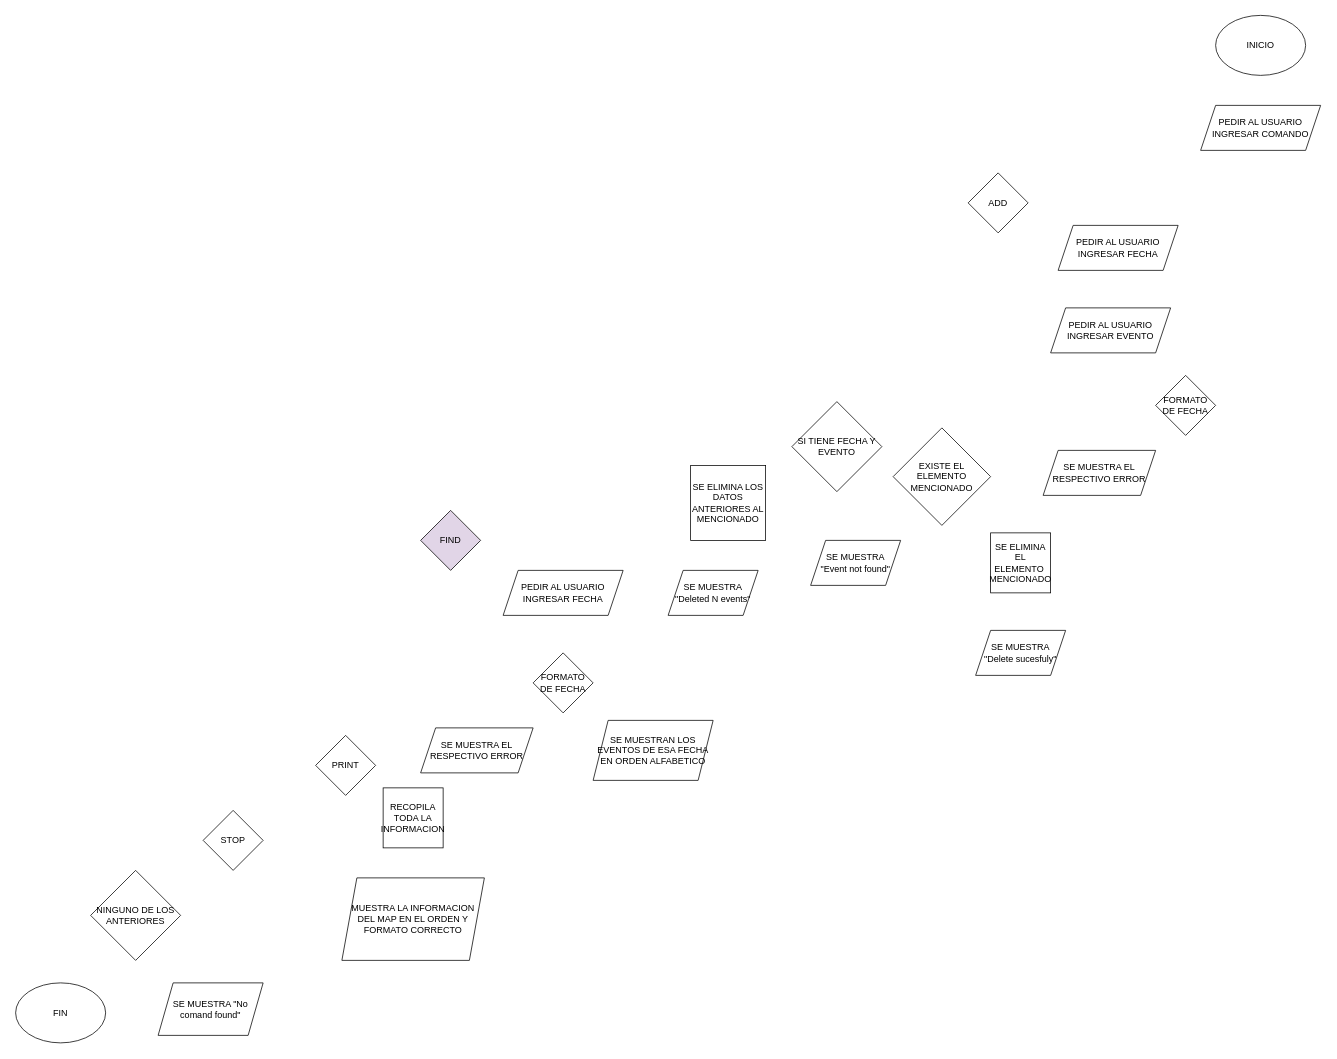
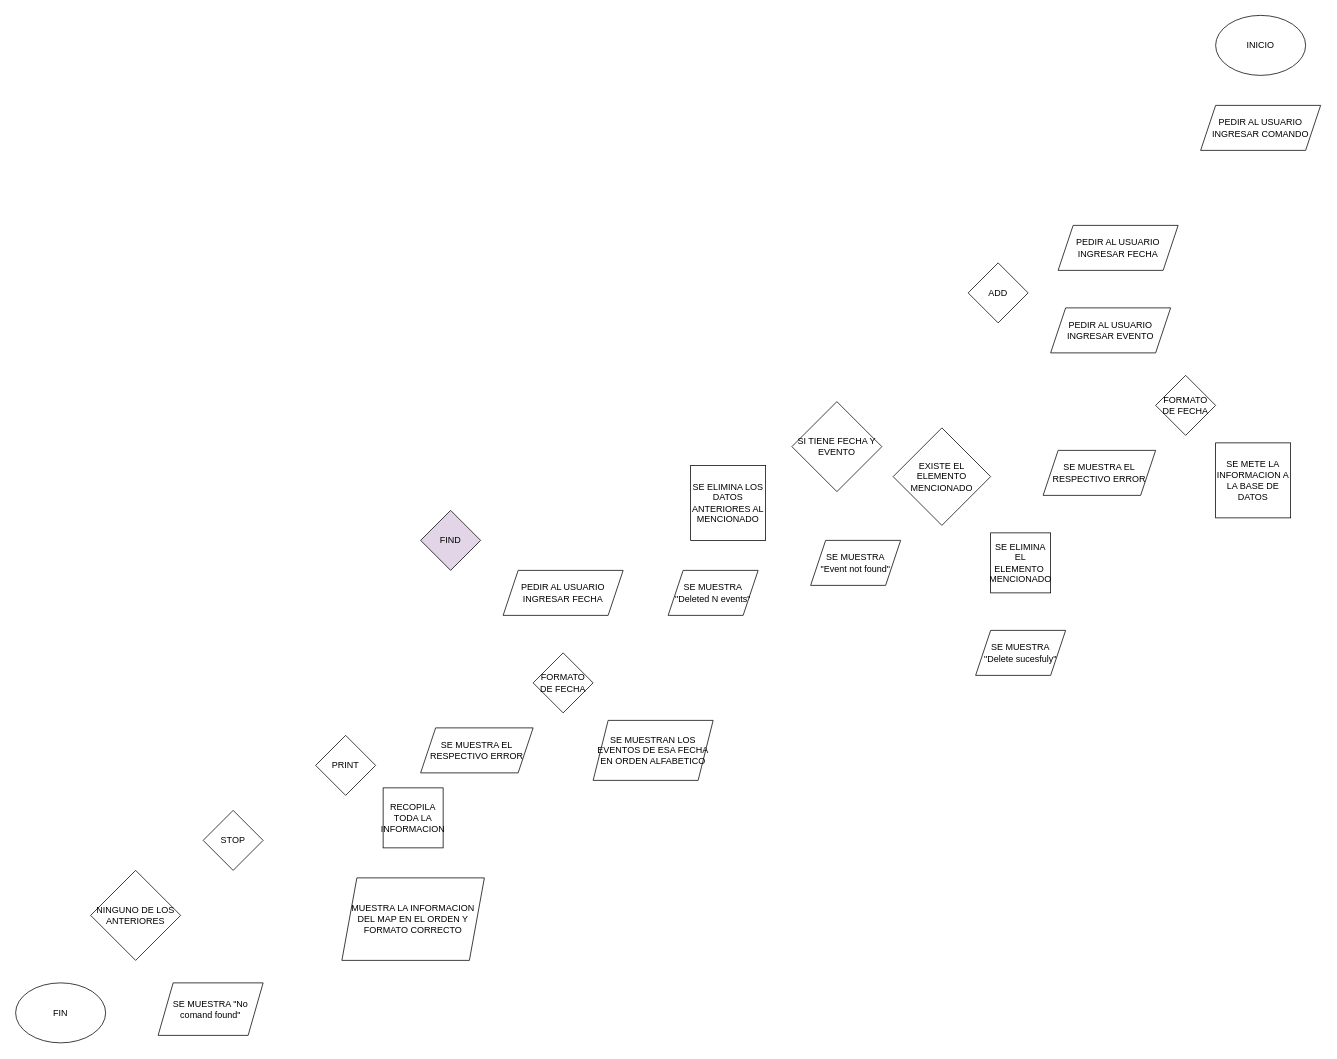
  <mxCell id="0" />
  <mxCell id="1" parent="0" />
  <mxCell id="2" value="INICIO" style="ellipse;whiteSpace=wrap;html=1;" vertex="1" parent="1"><mxGeometry x="1620" y="20" width="120" height="80" as="geometry" /></mxCell>
  <mxCell id="3" value="FIN" style="ellipse;whiteSpace=wrap;html=1;" vertex="1" parent="1"><mxGeometry x="20" y="1310" width="120" height="80" as="geometry" /></mxCell>
  <mxCell id="4" value="PEDIR AL USUARIO INGRESAR COMANDO" style="shape=parallelogram;perimeter=parallelogramPerimeter;whiteSpace=wrap;html=1;fixedSize=1;" vertex="1" parent="1"><mxGeometry x="1600" y="140" width="160" height="60" as="geometry" /></mxCell>
- <mxCell id="5" value="ADD" style="rhombus;whiteSpace=wrap;html=1;" vertex="1" parent="1"><mxGeometry x="1290" y="230" width="80" height="80" as="geometry" /></mxCell>
+ <mxCell id="5" value="ADD" style="rhombus;whiteSpace=wrap;html=1;" vertex="1" parent="1"><mxGeometry x="1290" y="350" width="80" height="80" as="geometry" /></mxCell>
  <mxCell id="6" value="FIND" style="rhombus;whiteSpace=wrap;html=1;fillColor=#e1d5e7;" vertex="1" parent="1"><mxGeometry x="560" y="680" width="80" height="80" as="geometry" /></mxCell>
  <mxCell id="7" value="PRINT" style="rhombus;whiteSpace=wrap;html=1;" vertex="1" parent="1"><mxGeometry x="420" y="980" width="80" height="80" as="geometry" /></mxCell>
  <mxCell id="8" value="STOP" style="rhombus;whiteSpace=wrap;html=1;" vertex="1" parent="1"><mxGeometry x="270" y="1080" width="80" height="80" as="geometry" /></mxCell>
  <mxCell id="9" value="NINGUNO DE LOS ANTERIORES" style="rhombus;whiteSpace=wrap;html=1;" vertex="1" parent="1"><mxGeometry x="120" y="1160" width="120" height="120" as="geometry" /></mxCell>
  <mxCell id="10" value="FORMATO DE FECHA" style="rhombus;whiteSpace=wrap;html=1;" vertex="1" parent="1"><mxGeometry x="1540" y="500" width="80" height="80" as="geometry" /></mxCell>
  <mxCell id="11" value="PEDIR AL USUARIO INGRESAR FECHA" style="shape=parallelogram;perimeter=parallelogramPerimeter;whiteSpace=wrap;html=1;fixedSize=1;" vertex="1" parent="1"><mxGeometry x="1410" y="300" width="160" height="60" as="geometry" /></mxCell>
  <mxCell id="12" value="PEDIR AL USUARIO INGRESAR EVENTO" style="shape=parallelogram;perimeter=parallelogramPerimeter;whiteSpace=wrap;html=1;fixedSize=1;" vertex="1" parent="1"><mxGeometry x="1400" y="410" width="160" height="60" as="geometry" /></mxCell>
+ <mxCell id="13" value="SE METE LA INFORMACION A LA BASE DE DATOS" style="whiteSpace=wrap;html=1;aspect=fixed;" vertex="1" parent="1"><mxGeometry x="1620" y="590" width="100" height="100" as="geometry" /></mxCell>
  <mxCell id="14" value="SE MUESTRA EL RESPECTIVO ERROR" style="shape=parallelogram;perimeter=parallelogramPerimeter;whiteSpace=wrap;html=1;fixedSize=1;" vertex="1" parent="1"><mxGeometry x="1390" y="600" width="150" height="60" as="geometry" /></mxCell>
  <mxCell id="15" value="SI TIENE FECHA Y EVENTO" style="rhombus;whiteSpace=wrap;html=1;" vertex="1" parent="1"><mxGeometry x="1055" y="535" width="120" height="120" as="geometry" /></mxCell>
  <mxCell id="16" value="SE ELIMINA EL ELEMENTO&amp;nbsp; MENCIONADO" style="whiteSpace=wrap;html=1;aspect=fixed;" vertex="1" parent="1"><mxGeometry x="1320" y="710" width="80" height="80" as="geometry" /></mxCell>
  <mxCell id="17" value="SE ELIMINA LOS DATOS ANTERIORES AL MENCIONADO" style="whiteSpace=wrap;html=1;aspect=fixed;" vertex="1" parent="1"><mxGeometry x="920" y="620" width="100" height="100" as="geometry" /></mxCell>
  <mxCell id="18" value="SE MUESTRA &quot;Deleted N events&quot;" style="shape=parallelogram;perimeter=parallelogramPerimeter;whiteSpace=wrap;html=1;fixedSize=1;" vertex="1" parent="1"><mxGeometry x="890" y="760" width="120" height="60" as="geometry" /></mxCell>
  <mxCell id="19" value="SE MUESTRA&lt;br&gt;&quot;Delete sucesfuly&quot;" style="shape=parallelogram;perimeter=parallelogramPerimeter;whiteSpace=wrap;html=1;fixedSize=1;" vertex="1" parent="1"><mxGeometry x="1300" y="840" width="120" height="60" as="geometry" /></mxCell>
  <mxCell id="20" value="EXISTE EL ELEMENTO MENCIONADO" style="rhombus;whiteSpace=wrap;html=1;" vertex="1" parent="1"><mxGeometry x="1190" y="570" width="130" height="130" as="geometry" /></mxCell>
  <mxCell id="21" value="SE MUESTRA&lt;br&gt;&quot;Event not found&quot;" style="shape=parallelogram;perimeter=parallelogramPerimeter;whiteSpace=wrap;html=1;fixedSize=1;" vertex="1" parent="1"><mxGeometry x="1080" y="720" width="120" height="60" as="geometry" /></mxCell>
  <mxCell id="22" value="PEDIR AL USUARIO INGRESAR FECHA" style="shape=parallelogram;perimeter=parallelogramPerimeter;whiteSpace=wrap;html=1;fixedSize=1;" vertex="1" parent="1"><mxGeometry x="670" y="760" width="160" height="60" as="geometry" /></mxCell>
  <mxCell id="23" value="FORMATO DE FECHA" style="rhombus;whiteSpace=wrap;html=1;" vertex="1" parent="1"><mxGeometry x="710" y="870" width="80" height="80" as="geometry" /></mxCell>
  <mxCell id="24" value="SE MUESTRA EL RESPECTIVO ERROR" style="shape=parallelogram;perimeter=parallelogramPerimeter;whiteSpace=wrap;html=1;fixedSize=1;" vertex="1" parent="1"><mxGeometry x="560" y="970" width="150" height="60" as="geometry" /></mxCell>
  <mxCell id="25" value="SE MUESTRAN LOS EVENTOS DE ESA FECHA EN ORDEN ALFABETICO" style="shape=parallelogram;perimeter=parallelogramPerimeter;whiteSpace=wrap;html=1;fixedSize=1;" vertex="1" parent="1"><mxGeometry x="790" y="960" width="160" height="80" as="geometry" /></mxCell>
  <mxCell id="26" value="RECOPILA TODA LA INFORMACION" style="whiteSpace=wrap;html=1;aspect=fixed;" vertex="1" parent="1"><mxGeometry x="510" y="1050" width="80" height="80" as="geometry" /></mxCell>
  <mxCell id="27" value="MUESTRA LA INFORMACION DEL MAP EN EL ORDEN Y FORMATO CORRECTO" style="shape=parallelogram;perimeter=parallelogramPerimeter;whiteSpace=wrap;html=1;fixedSize=1;" vertex="1" parent="1"><mxGeometry x="455" y="1170" width="190" height="110" as="geometry" /></mxCell>
  <mxCell id="28" value="SE MUESTRA &quot;No comand found&quot;" style="shape=parallelogram;perimeter=parallelogramPerimeter;whiteSpace=wrap;html=1;fixedSize=1;" vertex="1" parent="1"><mxGeometry x="210" y="1310" width="140" height="70" as="geometry" /></mxCell>
